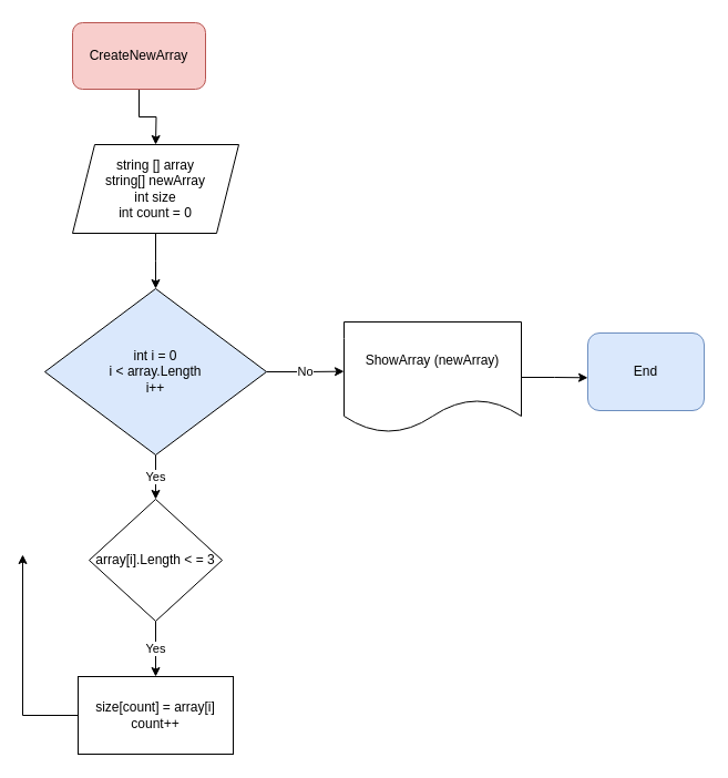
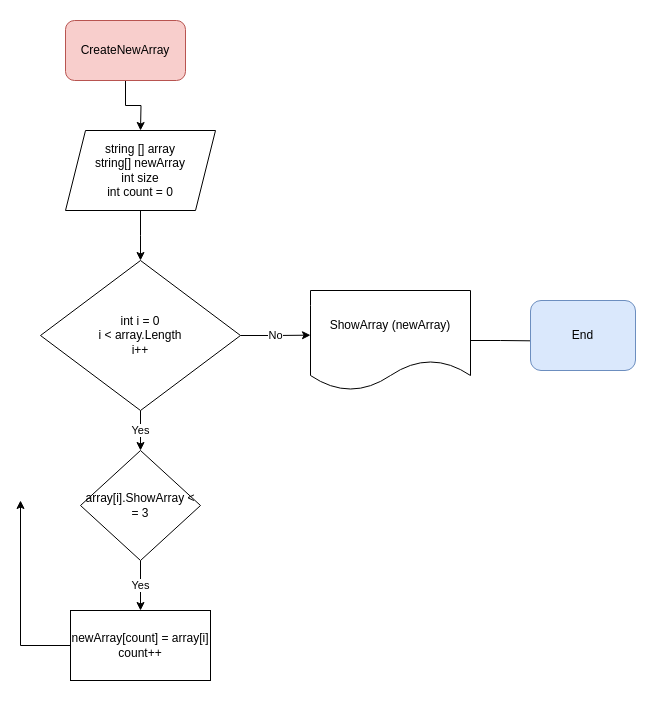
  <mxCell id="0" />
  <mxCell id="1" parent="0" />
  <mxCell id="2" style="edgeStyle=orthogonalEdgeStyle;rounded=0;orthogonalLoop=1;jettySize=auto;html=1;exitX=0.5;exitY=1;exitDx=0;exitDy=0;" parent="1" source="3" edge="1"><mxGeometry relative="1" as="geometry"><mxPoint x="140" y="130" as="targetPoint" /></mxGeometry></mxCell>
  <mxCell id="3" value="CreateNewArray" style="rounded=1;whiteSpace=wrap;html=1;fillColor=#f8cecc;strokeColor=#b85450;" parent="1" vertex="1"><mxGeometry x="65" y="20" width="120" height="60" as="geometry" /></mxCell>
  <mxCell id="4" style="edgeStyle=orthogonalEdgeStyle;rounded=0;orthogonalLoop=1;jettySize=auto;html=1;exitX=0.5;exitY=1;exitDx=0;exitDy=0;" parent="1" source="5" edge="1"><mxGeometry relative="1" as="geometry"><mxPoint x="140" y="260" as="targetPoint" /></mxGeometry></mxCell>
  <mxCell id="5" value="&lt;div&gt;string [] array&lt;/div&gt;&lt;div&gt;string[] newArray&lt;br&gt;&lt;/div&gt;&lt;div&gt;int size &lt;br&gt;&lt;/div&gt;&lt;div&gt;int count = 0&lt;br&gt;&lt;/div&gt;" style="shape=parallelogram;perimeter=parallelogramPerimeter;whiteSpace=wrap;html=1;fixedSize=1;" parent="1" vertex="1"><mxGeometry x="65" y="130" width="150" height="80" as="geometry" /></mxCell>
  <mxCell id="6" value="Yes" style="edgeStyle=orthogonalEdgeStyle;rounded=0;orthogonalLoop=1;jettySize=auto;html=1;exitX=0.5;exitY=1;exitDx=0;exitDy=0;" parent="1" source="8" edge="1"><mxGeometry relative="1" as="geometry"><mxPoint x="140" y="450" as="targetPoint" /></mxGeometry></mxCell>
  <mxCell id="7" value="No" style="edgeStyle=orthogonalEdgeStyle;rounded=0;orthogonalLoop=1;jettySize=auto;html=1;exitX=1;exitY=0.5;exitDx=0;exitDy=0;" parent="1" source="8" edge="1"><mxGeometry relative="1" as="geometry"><mxPoint x="310" y="334.667" as="targetPoint" /></mxGeometry></mxCell>
- <mxCell id="8" value="&lt;div&gt;int i = 0&lt;/div&gt;&lt;div&gt;i &amp;lt; array.Length&lt;/div&gt;&lt;div&gt;i++&lt;br&gt;&lt;/div&gt;" style="rhombus;whiteSpace=wrap;html=1;fillColor=#dae8fc;" parent="1" vertex="1"><mxGeometry x="40" y="260" width="200" height="150" as="geometry" /></mxCell>
+ <mxCell id="8" value="&lt;div&gt;int i = 0&lt;/div&gt;&lt;div&gt;i &amp;lt; array.Length&lt;/div&gt;&lt;div&gt;i++&lt;br&gt;&lt;/div&gt;" style="rhombus;whiteSpace=wrap;html=1;" parent="1" vertex="1"><mxGeometry x="40" y="260" width="200" height="150" as="geometry" /></mxCell>
  <mxCell id="9" value="Yes" style="edgeStyle=orthogonalEdgeStyle;rounded=0;orthogonalLoop=1;jettySize=auto;html=1;exitX=0.5;exitY=1;exitDx=0;exitDy=0;" parent="1" source="10" edge="1"><mxGeometry relative="1" as="geometry"><mxPoint x="140" y="610" as="targetPoint" /></mxGeometry></mxCell>
- <mxCell id="10" value="array[i].Length &amp;lt; = 3" style="rhombus;whiteSpace=wrap;html=1;" parent="1" vertex="1"><mxGeometry x="80" y="450" width="120" height="110" as="geometry" /></mxCell>
+ <mxCell id="10" value="array[i].ShowArray &amp;lt; = 3" style="rhombus;whiteSpace=wrap;html=1;" parent="1" vertex="1"><mxGeometry x="80" y="450" width="120" height="110" as="geometry" /></mxCell>
  <mxCell id="11" style="edgeStyle=orthogonalEdgeStyle;rounded=0;orthogonalLoop=1;jettySize=auto;html=1;exitX=0;exitY=0.5;exitDx=0;exitDy=0;" parent="1" source="12" edge="1"><mxGeometry relative="1" as="geometry"><mxPoint x="20" y="500" as="targetPoint" /><Array as="points"><mxPoint x="20" y="645" /></Array></mxGeometry></mxCell>
- <mxCell id="12" value="&lt;div&gt;size[count] = array[i]&lt;/div&gt;count++" style="rounded=0;whiteSpace=wrap;html=1;" parent="1" vertex="1"><mxGeometry x="70" y="610" width="140" height="70" as="geometry" /></mxCell>
- <mxCell id="13" style="edgeStyle=orthogonalEdgeStyle;rounded=0;orthogonalLoop=1;jettySize=auto;html=1;exitX=1;exitY=0.5;exitDx=0;exitDy=0;entryX=0;entryY=0.576;entryDx=0;entryDy=0;entryPerimeter=0;" parent="1" source="14" target="15" edge="1"><mxGeometry relative="1" as="geometry" /></mxCell>
+ <mxCell id="12" value="&lt;div&gt;newArray[count] = array[i]&lt;/div&gt;count++" style="rounded=0;whiteSpace=wrap;html=1;" parent="1" vertex="1"><mxGeometry x="70" y="610" width="140" height="70" as="geometry" /></mxCell>
+ <mxCell id="13" style="edgeStyle=orthogonalEdgeStyle;rounded=0;orthogonalLoop=1;jettySize=auto;html=1;exitX=1;exitY=0.5;exitDx=0;exitDy=0;entryX=0;entryY=0.576;entryDx=0;entryDy=0;entryPerimeter=0;endArrow=none;" parent="1" source="14" target="15" edge="1"><mxGeometry relative="1" as="geometry" /></mxCell>
  <mxCell id="14" value="ShowArray (newArray)" style="shape=document;whiteSpace=wrap;html=1;boundedLbl=1;" parent="1" vertex="1"><mxGeometry x="310" y="290" width="160" height="100" as="geometry" /></mxCell>
  <mxCell id="15" value="End" style="rounded=1;whiteSpace=wrap;html=1;fillColor=#dae8fc;strokeColor=#6c8ebf;" parent="1" vertex="1"><mxGeometry x="530" y="300" width="105" height="70" as="geometry" /></mxCell>
